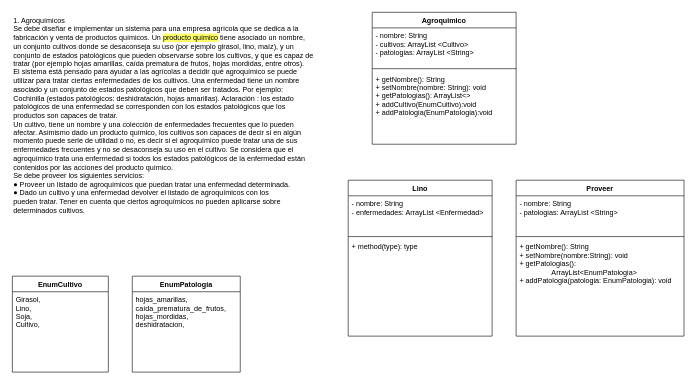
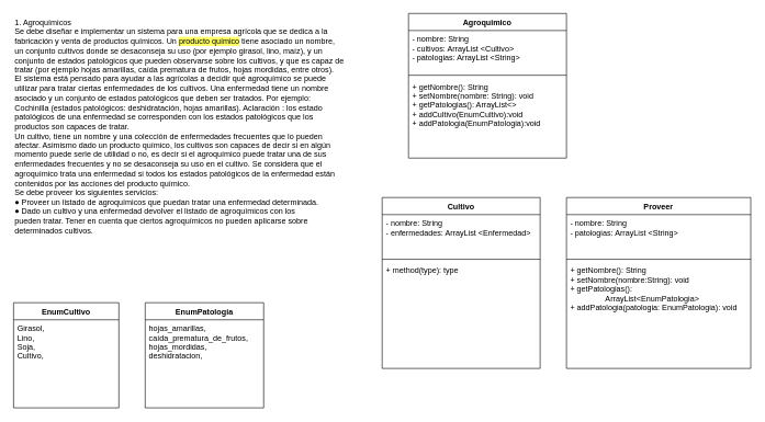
  <mxCell id="0" />
  <mxCell id="1" parent="0" />
  <mxCell id="2" value="1. Agroquímicos&lt;br&gt;Se debe diseñar e implementar un sistema para una empresa agrícola que se dedica a la&lt;br&gt;fabricación y venta de productos químicos. Un &lt;span style=&quot;background-color: rgb(255, 255, 102);&quot;&gt;producto químico&lt;/span&gt; tiene asociado un nombre,&lt;br&gt;un conjunto cultivos donde se desaconseja su uso (por ejemplo girasol, lino, maíz), y un&lt;br&gt;conjunto de estados patológicos que pueden observarse sobre los cultivos, y que es capaz de&lt;br&gt;tratar (por ejemplo hojas amarillas, caída prematura de frutos, hojas mordidas, entre otros).&lt;br&gt;El sistema está pensado para ayudar a las agrícolas a decidir qué agroquímico se puede&lt;br&gt;utilizar para tratar ciertas enfermedades de los cultivos. Una enfermedad tiene un nombre&lt;br&gt;asociado y un conjunto de estados patológicos que deben ser tratados. Por ejemplo:&lt;br&gt;Cochinilla (estados patológicos: deshidratación, hojas amarillas). Aclaración : los estado&lt;br&gt;patológicos de una enfermedad se corresponden con los estados patológicos que los&lt;br&gt;productos son capaces de tratar.&lt;br&gt;Un cultivo, tiene un nombre y una colección de enfermedades frecuentes que lo pueden&lt;br&gt;afectar. Asimismo dado un producto químico, los cultivos son capaces de decir si en algún&lt;br&gt;momento puede serle de utilidad o no, es decir si el agroquímico puede tratar una de sus&lt;br&gt;enfermedades frecuentes y no se desaconseja su uso en el cultivo. Se considera que el&lt;br&gt;agroquímico trata una enfermedad si todos los estados patológicos de la enfermedad están&lt;br&gt;contenidos por las acciones del producto químico.&lt;br&gt;Se debe proveer los siguientes servicios:&lt;br&gt;● Proveer un listado de agroquímicos que puedan tratar una enfermedad determinada.&lt;br&gt;● Dado un cultivo y una enfermedad devolver el listado de agroquímicos con los&lt;br&gt;pueden tratar. Tener en cuenta que ciertos agroquímicos no pueden aplicarse sobre&lt;br&gt;determinados cultivos." style="text;whiteSpace=wrap;html=1;" vertex="1" parent="1"><mxGeometry x="20" y="20" width="530" height="360" as="geometry" /></mxCell>
  <mxCell id="3" value="Agroquimico" style="swimlane;fontStyle=1;align=center;verticalAlign=top;childLayout=stackLayout;horizontal=1;startSize=26;horizontalStack=0;resizeParent=1;resizeParentMax=0;resizeLast=0;collapsible=1;marginBottom=0;" vertex="1" parent="1"><mxGeometry x="620" y="20" width="240" height="220" as="geometry" /></mxCell>
  <mxCell id="4" value="- nombre: String&#10;- cultivos: ArrayList &lt;Cultivo&gt;&#10;- patologias: ArrayList &lt;String&gt;&#10;" style="text;strokeColor=none;fillColor=none;align=left;verticalAlign=top;spacingLeft=4;spacingRight=4;overflow=hidden;rotatable=0;points=[[0,0.5],[1,0.5]];portConstraint=eastwest;" vertex="1" parent="3"><mxGeometry y="26" width="240" height="64" as="geometry" /></mxCell>
  <mxCell id="5" value="" style="line;strokeWidth=1;fillColor=none;align=left;verticalAlign=middle;spacingTop=-1;spacingLeft=3;spacingRight=3;rotatable=0;labelPosition=right;points=[];portConstraint=eastwest;strokeColor=inherit;" vertex="1" parent="3"><mxGeometry y="90" width="240" height="8" as="geometry" /></mxCell>
  <mxCell id="6" value="+ getNombre(): String&#10;+ setNombre(nombre: String): void&#10;+ getPatologias(): ArrayList&lt;&gt;&#10;+ addCultivo(EnumCultivo):void&#10;+ addPatologia(EnumPatologia):void&#10;" style="text;strokeColor=none;fillColor=none;align=left;verticalAlign=top;spacingLeft=4;spacingRight=4;overflow=hidden;rotatable=0;points=[[0,0.5],[1,0.5]];portConstraint=eastwest;" vertex="1" parent="3"><mxGeometry y="98" width="240" height="122" as="geometry" /></mxCell>
  <mxCell id="7" value="Proveer" style="swimlane;fontStyle=1;align=center;verticalAlign=top;childLayout=stackLayout;horizontal=1;startSize=26;horizontalStack=0;resizeParent=1;resizeParentMax=0;resizeLast=0;collapsible=1;marginBottom=0;" vertex="1" parent="1"><mxGeometry x="860" y="300" width="280" height="260" as="geometry" /></mxCell>
  <mxCell id="8" value="- nombre: String&#10;- patologias: ArrayList &lt;String&gt;&#10;" style="text;strokeColor=none;fillColor=none;align=left;verticalAlign=top;spacingLeft=4;spacingRight=4;overflow=hidden;rotatable=0;points=[[0,0.5],[1,0.5]];portConstraint=eastwest;" vertex="1" parent="7"><mxGeometry y="26" width="280" height="64" as="geometry" /></mxCell>
  <mxCell id="9" value="" style="line;strokeWidth=1;fillColor=none;align=left;verticalAlign=middle;spacingTop=-1;spacingLeft=3;spacingRight=3;rotatable=0;labelPosition=right;points=[];portConstraint=eastwest;strokeColor=inherit;" vertex="1" parent="7"><mxGeometry y="90" width="280" height="8" as="geometry" /></mxCell>
  <mxCell id="10" value="+ getNombre(): String&#10;+ setNombre(nombre:String): void&#10;+ getPatologias(): &#10;                ArrayList&lt;EnumPatologia&gt;&#10;+ addPatologia(patologia: EnumPatologia): void" style="text;strokeColor=none;fillColor=none;align=left;verticalAlign=top;spacingLeft=4;spacingRight=4;overflow=hidden;rotatable=0;points=[[0,0.5],[1,0.5]];portConstraint=eastwest;" vertex="1" parent="7"><mxGeometry y="98" width="280" height="162" as="geometry" /></mxCell>
- <mxCell id="11" value="Lino" style="swimlane;fontStyle=1;align=center;verticalAlign=top;childLayout=stackLayout;horizontal=1;startSize=26;horizontalStack=0;resizeParent=1;resizeParentMax=0;resizeLast=0;collapsible=1;marginBottom=0;" vertex="1" parent="1"><mxGeometry x="580" y="300" width="240" height="260" as="geometry" /></mxCell>
+ <mxCell id="11" value="Cultivo" style="swimlane;fontStyle=1;align=center;verticalAlign=top;childLayout=stackLayout;horizontal=1;startSize=26;horizontalStack=0;resizeParent=1;resizeParentMax=0;resizeLast=0;collapsible=1;marginBottom=0;" vertex="1" parent="1"><mxGeometry x="580" y="300" width="240" height="260" as="geometry" /></mxCell>
  <mxCell id="12" value="- nombre: String&#10;- enfermedades: ArrayList &lt;Enfermedad&gt;&#10;" style="text;strokeColor=none;fillColor=none;align=left;verticalAlign=top;spacingLeft=4;spacingRight=4;overflow=hidden;rotatable=0;points=[[0,0.5],[1,0.5]];portConstraint=eastwest;" vertex="1" parent="11"><mxGeometry y="26" width="240" height="64" as="geometry" /></mxCell>
  <mxCell id="13" value="" style="line;strokeWidth=1;fillColor=none;align=left;verticalAlign=middle;spacingTop=-1;spacingLeft=3;spacingRight=3;rotatable=0;labelPosition=right;points=[];portConstraint=eastwest;strokeColor=inherit;" vertex="1" parent="11"><mxGeometry y="90" width="240" height="8" as="geometry" /></mxCell>
  <mxCell id="14" value="+ method(type): type" style="text;strokeColor=none;fillColor=none;align=left;verticalAlign=top;spacingLeft=4;spacingRight=4;overflow=hidden;rotatable=0;points=[[0,0.5],[1,0.5]];portConstraint=eastwest;" vertex="1" parent="11"><mxGeometry y="98" width="240" height="162" as="geometry" /></mxCell>
  <mxCell id="15" value="EnumCultivo" style="swimlane;fontStyle=1;align=center;verticalAlign=top;childLayout=stackLayout;horizontal=1;startSize=26;horizontalStack=0;resizeParent=1;resizeParentMax=0;resizeLast=0;collapsible=1;marginBottom=0;" vertex="1" parent="1"><mxGeometry x="20" y="460" width="160" height="160" as="geometry" /></mxCell>
  <mxCell id="16" value="Girasol,&#10;Lino,&#10;Soja,&#10;Cultivo,&#10;" style="text;strokeColor=none;fillColor=none;align=left;verticalAlign=top;spacingLeft=4;spacingRight=4;overflow=hidden;rotatable=0;points=[[0,0.5],[1,0.5]];portConstraint=eastwest;" vertex="1" parent="15"><mxGeometry y="26" width="160" height="134" as="geometry" /></mxCell>
  <mxCell id="17" value="EnumPatologia" style="swimlane;fontStyle=1;align=center;verticalAlign=top;childLayout=stackLayout;horizontal=1;startSize=26;horizontalStack=0;resizeParent=1;resizeParentMax=0;resizeLast=0;collapsible=1;marginBottom=0;" vertex="1" parent="1"><mxGeometry x="220" y="460" width="180" height="160" as="geometry" /></mxCell>
  <mxCell id="18" value="hojas_amarillas,&#10;caída_prematura_de_frutos,&#10;hojas_mordidas,&#10;deshidratacion," style="text;strokeColor=none;fillColor=none;align=left;verticalAlign=top;spacingLeft=4;spacingRight=4;overflow=hidden;rotatable=0;points=[[0,0.5],[1,0.5]];portConstraint=eastwest;" vertex="1" parent="17"><mxGeometry y="26" width="180" height="134" as="geometry" /></mxCell>
